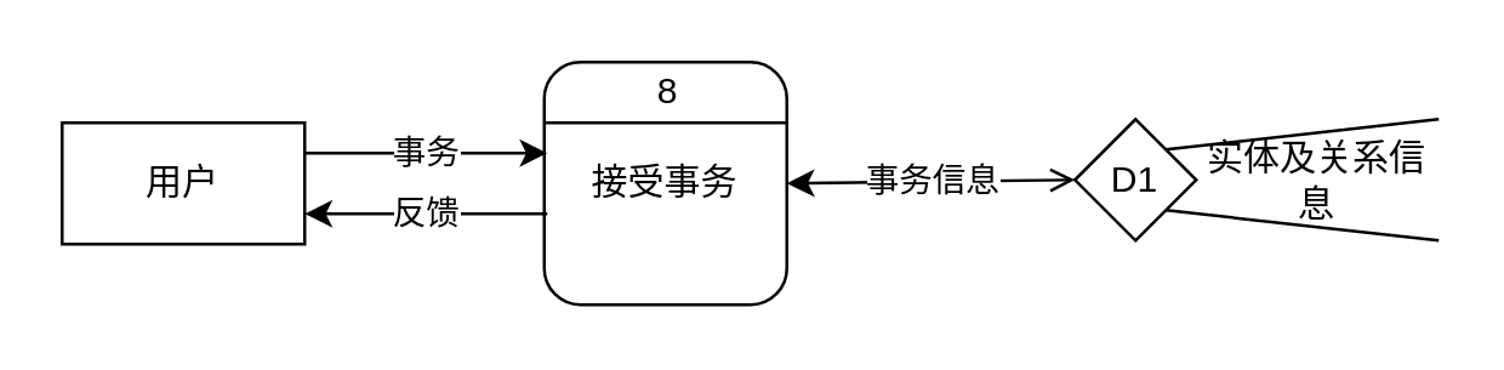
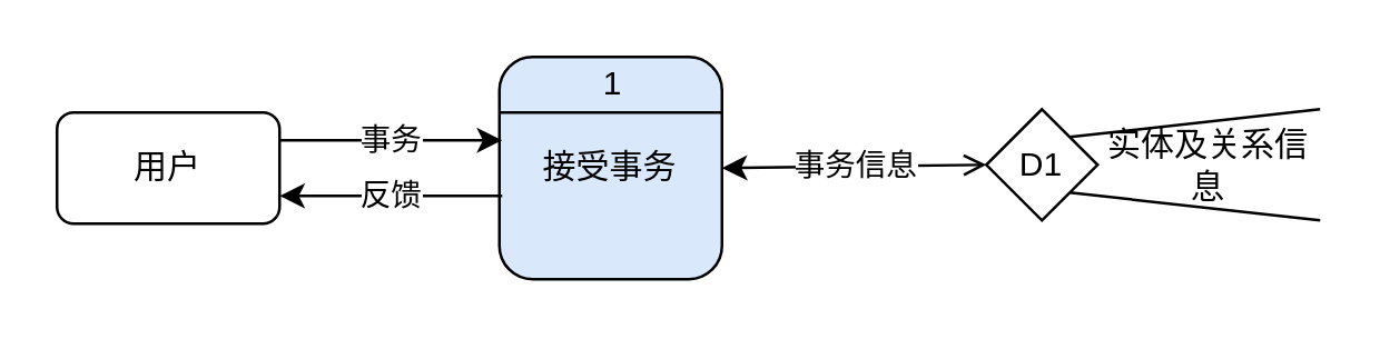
  <mxCell id="0" />
  <mxCell id="1" parent="0" />
- <mxCell id="2" value="用户" style="rounded=0;whiteSpace=wrap;html=1;" parent="1" vertex="1"><mxGeometry x="20" y="40" width="80" height="40" as="geometry" /></mxCell>
- <mxCell id="3" value="接受事务" style="rounded=1;whiteSpace=wrap;html=1;" parent="1" vertex="1"><mxGeometry x="179" y="20" width="80" height="80" as="geometry" /></mxCell>
+ <mxCell id="2" value="用户" style="whiteSpace=wrap;html=1;rounded=1;" parent="1" vertex="1"><mxGeometry x="20" y="40" width="80" height="40" as="geometry" /></mxCell>
+ <mxCell id="3" value="接受事务" style="rounded=1;whiteSpace=wrap;html=1;fillColor=#dae8fc;" parent="1" vertex="1"><mxGeometry x="179" y="20" width="80" height="80" as="geometry" /></mxCell>
  <mxCell id="4" value="事务" style="endArrow=classic;html=1;exitX=1;exitY=0.25;exitDx=0;exitDy=0;" parent="1" source="2" edge="1"><mxGeometry width="50" height="50" relative="1" as="geometry"><mxPoint x="190" y="200" as="sourcePoint" /><mxPoint x="180" y="50" as="targetPoint" /></mxGeometry></mxCell>
  <mxCell id="5" value="D1" style="rhombus;whiteSpace=wrap;html=1;aspect=fixed;" parent="1" vertex="1"><mxGeometry x="354" y="38.82" width="40" height="40" as="geometry" /></mxCell>
  <mxCell id="6" value="" style="endArrow=none;html=1;exitX=1;exitY=0;exitDx=0;exitDy=0;" parent="1" source="5" edge="1"><mxGeometry width="50" height="50" relative="1" as="geometry"><mxPoint x="444" y="148.82" as="sourcePoint" /><mxPoint x="474" y="38.82" as="targetPoint" /></mxGeometry></mxCell>
  <mxCell id="7" value="" style="endArrow=none;html=1;exitX=1;exitY=1;exitDx=0;exitDy=0;" parent="1" source="5" edge="1"><mxGeometry width="50" height="50" relative="1" as="geometry"><mxPoint x="494" y="118.82" as="sourcePoint" /><mxPoint x="474" y="78.82" as="targetPoint" /></mxGeometry></mxCell>
  <mxCell id="8" value="实体及关系信息" style="text;html=1;strokeColor=none;fillColor=none;align=center;verticalAlign=middle;whiteSpace=wrap;rounded=0;" parent="1" vertex="1"><mxGeometry x="394" y="38.82" width="80" height="40" as="geometry" /></mxCell>
  <mxCell id="9" value="" style="endArrow=none;html=1;entryX=1;entryY=0.25;entryDx=0;entryDy=0;exitX=0;exitY=0.25;exitDx=0;exitDy=0;" parent="1" source="3" target="3" edge="1"><mxGeometry width="50" height="50" relative="1" as="geometry"><mxPoint x="150" y="290" as="sourcePoint" /><mxPoint x="200" y="240" as="targetPoint" /></mxGeometry></mxCell>
- <mxCell id="10" value="8" style="text;html=1;strokeColor=none;fillColor=none;align=center;verticalAlign=middle;whiteSpace=wrap;rounded=0;" parent="1" vertex="1"><mxGeometry x="180" y="20" width="80" height="20" as="geometry" /></mxCell>
+ <mxCell id="10" value="1" style="text;html=1;strokeColor=none;fillColor=none;align=center;verticalAlign=middle;whiteSpace=wrap;rounded=0;" parent="1" vertex="1"><mxGeometry x="180" y="20" width="80" height="20" as="geometry" /></mxCell>
  <mxCell id="11" value="反馈" style="edgeStyle=none;html=1;entryX=1;entryY=0.75;entryDx=0;entryDy=0;" parent="1" target="2" edge="1"><mxGeometry relative="1" as="geometry"><mxPoint x="180" y="70" as="sourcePoint" /></mxGeometry></mxCell>
  <mxCell id="12" value="事务信息" style="endArrow=open;startArrow=classic;html=1;entryX=0;entryY=0.5;entryDx=0;entryDy=0;exitX=1;exitY=0.5;exitDx=0;exitDy=0;" parent="1" source="3" target="5" edge="1"><mxGeometry width="50" height="50" relative="1" as="geometry"><mxPoint x="330" y="80" as="sourcePoint" /><mxPoint x="380" y="30" as="targetPoint" /></mxGeometry></mxCell>
